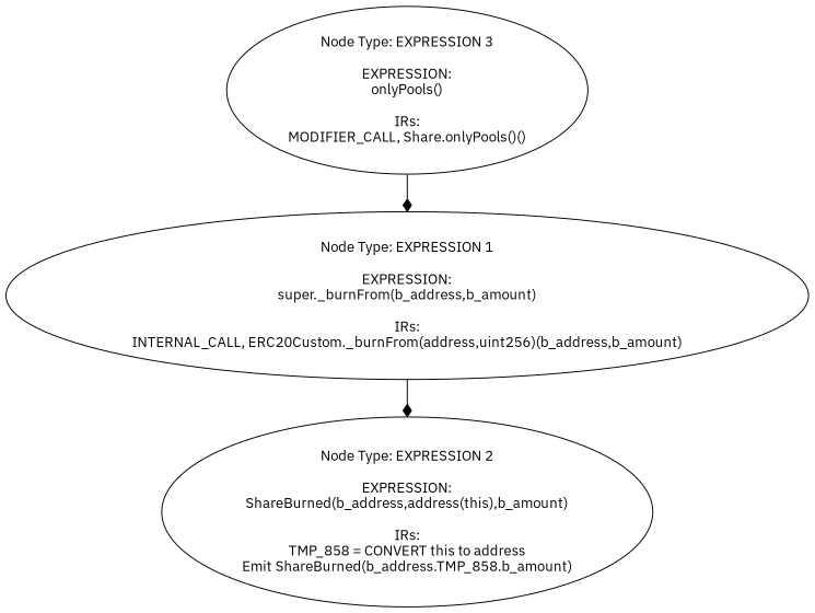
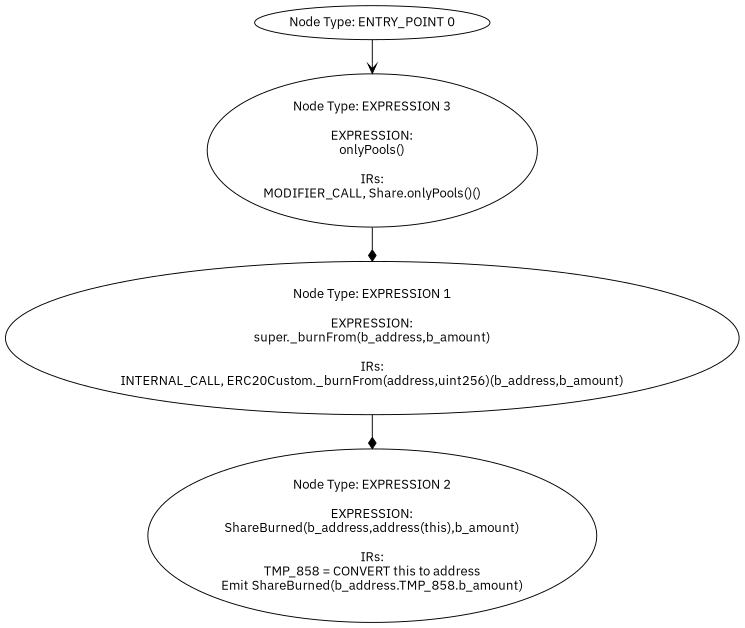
  digraph {
    fontname="IBM Plex Sans"
    node [fontname="IBM Plex Sans"]
    edge [arrowhead=diamond fontname="IBM Plex Sans"]
+   n1 [label="Node Type: ENTRY_POINT 0\n"]
    n2 [label="Node Type: EXPRESSION 3\n\nEXPRESSION:\nonlyPools()\n\nIRs:\nMODIFIER_CALL, Share.onlyPools()()"]
    n3 [label="Node Type: EXPRESSION 1\n\nEXPRESSION:\nsuper._burnFrom(b_address,b_amount)\n\nIRs:\nINTERNAL_CALL, ERC20Custom._burnFrom(address,uint256)(b_address,b_amount)"]
    n4 [label="Node Type: EXPRESSION 2\n\nEXPRESSION:\nShareBurned(b_address,address(this),b_amount)\n\nIRs:\nTMP_858 = CONVERT this to address\nEmit ShareBurned(b_address.TMP_858.b_amount)"]
+   n1 -> n2 [arrowhead=vee]
    n2 -> n3
    n3 -> n4
  }
